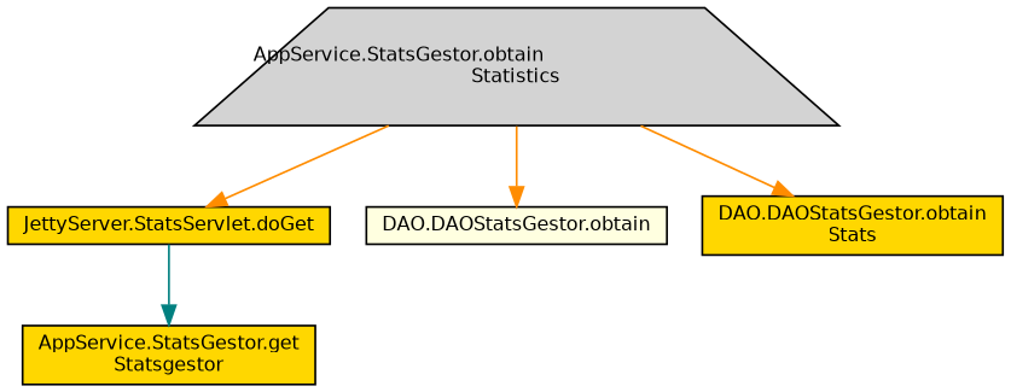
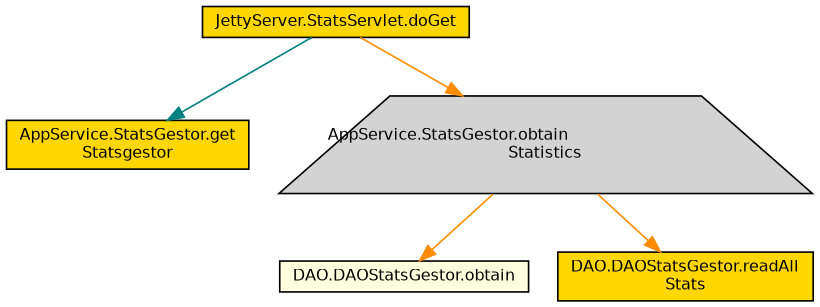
  digraph {
    rankdir=TB
    node [color=black fillcolor=gold fontname=Helvetica fontsize=10 shape=box style=filled]
    edge [color=darkorange fontname=Helvetica fontsize=10 labelfontname=Helvetica labelfontsize=10 style=solid]
    n1 [fontcolor=black height=0.2 label="JettyServer.StatsServlet.doGet" width=0.4]
    n2 [height=0.2 label="AppService.StatsGestor.get\lStatsgestor" width=0.4]
    n3 [fillcolor=lightgrey height=0.2 label="AppService.StatsGestor.obtain\lStatistics" shape=trapezium width=0.4]
    n4 [fillcolor=lightyellow height=0.2 label="DAO.DAOStatsGestor.obtain" width=0.4]
-   n5 [height=0.2 label="DAO.DAOStatsGestor.obtain\lStats" width=0.4]
+   n5 [height=0.2 label="DAO.DAOStatsGestor.readAll\lStats" width=0.4]
    n1 -> n2 [color=teal]
-   n3 -> n1
+   n1 -> n3
    n3 -> n4
    n3 -> n5
  }
